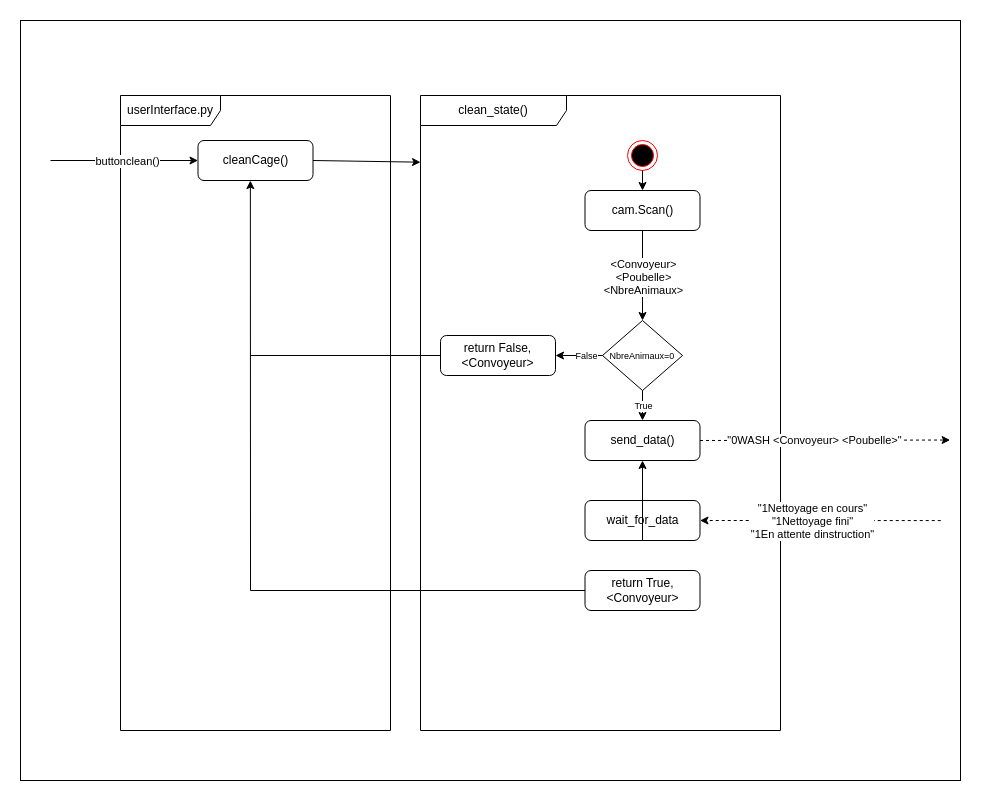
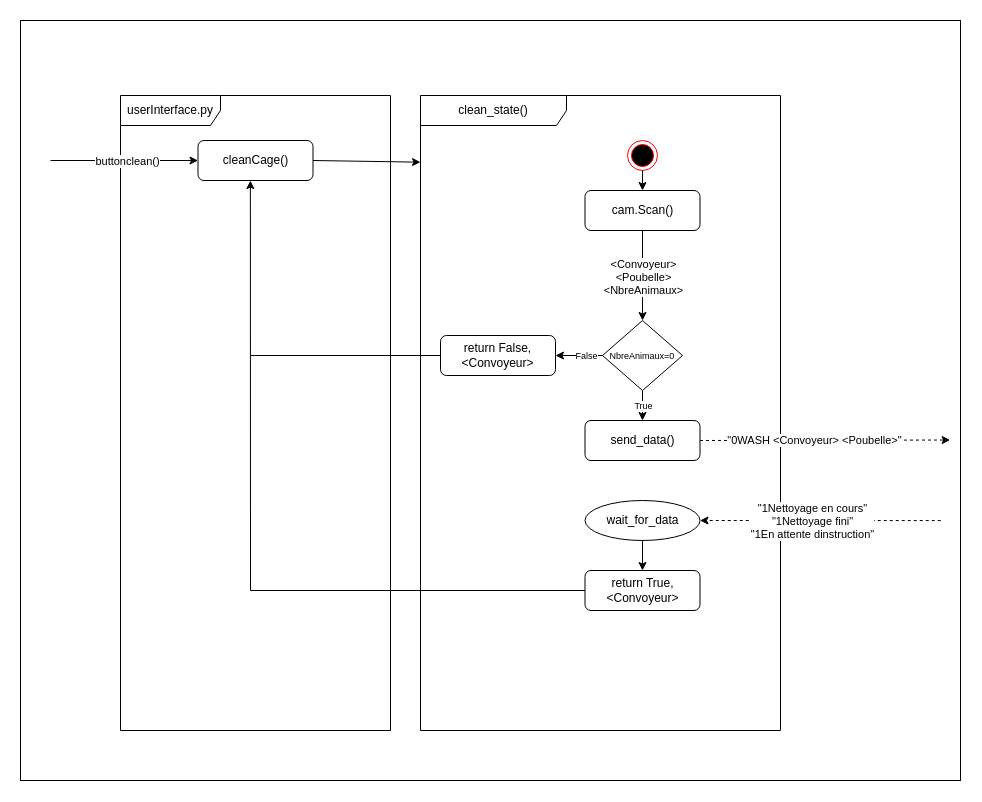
  <mxCell id="0" />
  <mxCell id="1" parent="0" />
  <mxCell id="2" value="" style="rounded=0;whiteSpace=wrap;html=1;" vertex="1" parent="1"><mxGeometry x="20" y="20" width="940" height="760" as="geometry" /></mxCell>
  <mxCell id="3" value="userInterface.py" style="shape=umlFrame;whiteSpace=wrap;html=1;width=100;height=30;" vertex="1" parent="1"><mxGeometry x="120" y="95" width="270" height="635" as="geometry" /></mxCell>
  <mxCell id="4" value="clean_state()" style="shape=umlFrame;whiteSpace=wrap;html=1;width=146;height=30;" vertex="1" parent="1"><mxGeometry x="420" y="95" width="360" height="635" as="geometry" /></mxCell>
  <mxCell id="5" value="" style="endArrow=classic;html=1;rounded=0;entryX=0;entryY=0.5;entryDx=0;entryDy=0;" edge="1" parent="1" target="7"><mxGeometry width="50" height="50" relative="1" as="geometry"><mxPoint x="50" y="160" as="sourcePoint" /><mxPoint x="400" y="230" as="targetPoint" /></mxGeometry></mxCell>
  <mxCell id="6" value="buttonclean()" style="edgeLabel;html=1;align=center;verticalAlign=middle;resizable=0;points=[];" vertex="1" connectable="0" parent="5"><mxGeometry x="-0.278" relative="1" as="geometry"><mxPoint x="23" as="offset" /></mxGeometry></mxCell>
  <mxCell id="7" value="cleanCage()" style="rounded=1;whiteSpace=wrap;html=1;" vertex="1" parent="1"><mxGeometry x="197.5" y="140" width="115" height="40" as="geometry" /></mxCell>
  <mxCell id="8" value="" style="endArrow=classic;html=1;rounded=0;exitX=1;exitY=0.5;exitDx=0;exitDy=0;entryX=0;entryY=0.105;entryDx=0;entryDy=0;entryPerimeter=0;" edge="1" parent="1" source="7" target="4"><mxGeometry width="50" height="50" relative="1" as="geometry"><mxPoint x="350" y="280" as="sourcePoint" /><mxPoint x="420" y="160" as="targetPoint" /></mxGeometry></mxCell>
  <mxCell id="9" value="" style="ellipse;html=1;shape=endState;fillColor=#000000;strokeColor=#ff0000;" vertex="1" parent="1"><mxGeometry x="627" y="140" width="30" height="30" as="geometry" /></mxCell>
  <mxCell id="10" value="cam.Scan()" style="rounded=1;whiteSpace=wrap;html=1;" vertex="1" parent="1"><mxGeometry x="584.5" y="190" width="115" height="40" as="geometry" /></mxCell>
  <mxCell id="11" value="" style="endArrow=classic;html=1;rounded=0;exitX=0.5;exitY=1;exitDx=0;exitDy=0;entryX=0.5;entryY=0;entryDx=0;entryDy=0;" edge="1" parent="1" source="9" target="10"><mxGeometry width="50" height="50" relative="1" as="geometry"><mxPoint x="350" y="280" as="sourcePoint" /><mxPoint x="400" y="230" as="targetPoint" /></mxGeometry></mxCell>
  <mxCell id="12" value="" style="endArrow=classic;html=1;rounded=0;exitX=0.5;exitY=1;exitDx=0;exitDy=0;" edge="1" parent="1" source="10" target="20"><mxGeometry width="50" height="50" relative="1" as="geometry"><mxPoint x="560" y="280" as="sourcePoint" /><mxPoint x="642" y="310" as="targetPoint" /></mxGeometry></mxCell>
  <mxCell id="13" value="&amp;lt;Convoyeur&amp;gt;&lt;br&gt;&amp;lt;Poubelle&amp;gt;&lt;br&gt;&amp;lt;NbreAnimaux&amp;gt;" style="edgeLabel;html=1;align=center;verticalAlign=middle;resizable=0;points=[];" vertex="1" connectable="0" parent="12"><mxGeometry x="-0.45" relative="1" as="geometry"><mxPoint y="21" as="offset" /></mxGeometry></mxCell>
  <mxCell id="14" value="send_data()" style="rounded=1;whiteSpace=wrap;html=1;" vertex="1" parent="1"><mxGeometry x="584.5" y="420" width="115" height="40" as="geometry" /></mxCell>
  <mxCell id="15" value="" style="endArrow=classic;html=1;rounded=0;exitX=1;exitY=0.5;exitDx=0;exitDy=0;dashed=1;entryX=0.989;entryY=0.552;entryDx=0;entryDy=0;entryPerimeter=0;" edge="1" parent="1" source="14" target="2"><mxGeometry width="50" height="50" relative="1" as="geometry"><mxPoint x="430" y="390" as="sourcePoint" /><mxPoint x="909.76" y="439.88" as="targetPoint" /></mxGeometry></mxCell>
  <mxCell id="16" value="&quot;0WASH &amp;lt;Convoyeur&amp;gt; &amp;lt;Poubelle&amp;gt;&quot;" style="edgeLabel;html=1;align=center;verticalAlign=middle;resizable=0;points=[];" vertex="1" connectable="0" parent="15"><mxGeometry x="0.182" y="-1" relative="1" as="geometry"><mxPoint x="-34" y="-1" as="offset" /></mxGeometry></mxCell>
  <mxCell id="17" value="" style="endArrow=classic;html=1;rounded=0;dashed=1;exitX=0.979;exitY=0.658;exitDx=0;exitDy=0;exitPerimeter=0;entryX=1;entryY=0.5;entryDx=0;entryDy=0;" edge="1" parent="1" source="2" target="19"><mxGeometry width="50" height="50" relative="1" as="geometry"><mxPoint x="909.76" y="519.95" as="sourcePoint" /><mxPoint x="550" y="340" as="targetPoint" /></mxGeometry></mxCell>
  <mxCell id="18" value="&quot;1Nettoyage en cours&quot;&lt;br&gt;&quot;1Nettoyage fini&quot;&lt;br&gt;&quot;1En attente dinstruction&quot;" style="edgeLabel;html=1;align=center;verticalAlign=middle;resizable=0;points=[];" vertex="1" connectable="0" parent="17"><mxGeometry x="0.245" relative="1" as="geometry"><mxPoint x="21" as="offset" /></mxGeometry></mxCell>
- <mxCell id="19" value="wait_for_data" style="rounded=1;whiteSpace=wrap;html=1;" vertex="1" parent="1"><mxGeometry x="584.5" y="500" width="115" height="40" as="geometry" /></mxCell>
+ <mxCell id="19" value="wait_for_data" style="ellipse;whiteSpace=wrap;html=1;" vertex="1" parent="1"><mxGeometry x="584.5" y="500" width="115" height="40" as="geometry" /></mxCell>
  <mxCell id="20" value="&lt;font style=&quot;font-size: 9px&quot;&gt;NbreAnimaux=0&lt;/font&gt;" style="rhombus;whiteSpace=wrap;html=1;" vertex="1" parent="1"><mxGeometry x="602" y="320" width="80" height="70" as="geometry" /></mxCell>
  <mxCell id="21" value="" style="endArrow=classic;html=1;rounded=0;fontSize=9;exitX=0.5;exitY=1;exitDx=0;exitDy=0;entryX=0.5;entryY=0;entryDx=0;entryDy=0;" edge="1" parent="1" source="20" target="14"><mxGeometry width="50" height="50" relative="1" as="geometry"><mxPoint x="420" y="430" as="sourcePoint" /><mxPoint x="470" y="380" as="targetPoint" /></mxGeometry></mxCell>
  <mxCell id="22" value="True" style="edgeLabel;html=1;align=center;verticalAlign=middle;resizable=0;points=[];fontSize=9;" vertex="1" connectable="0" parent="21"><mxGeometry x="-0.567" relative="1" as="geometry"><mxPoint y="9" as="offset" /></mxGeometry></mxCell>
- <mxCell id="23" value="" style="endArrow=classic;html=1;rounded=0;fontSize=9;exitX=0.5;exitY=1;exitDx=0;exitDy=0;" edge="1" parent="1" source="19" target="14"><mxGeometry width="50" height="50" relative="1" as="geometry"><mxPoint x="530" y="420" as="sourcePoint" /><mxPoint x="580" y="370" as="targetPoint" /></mxGeometry></mxCell>
+ <mxCell id="23" value="" style="endArrow=classic;html=1;rounded=0;fontSize=9;exitX=0.5;exitY=1;exitDx=0;exitDy=0;entryX=0.5;entryY=0;entryDx=0;entryDy=0;" edge="1" parent="1" source="19" target="24"><mxGeometry width="50" height="50" relative="1" as="geometry"><mxPoint x="530" y="420" as="sourcePoint" /><mxPoint x="580" y="370" as="targetPoint" /></mxGeometry></mxCell>
  <mxCell id="24" value="return True, &amp;lt;Convoyeur&amp;gt;" style="rounded=1;whiteSpace=wrap;html=1;" vertex="1" parent="1"><mxGeometry x="584.5" y="570" width="115" height="40" as="geometry" /></mxCell>
  <mxCell id="25" value="" style="endArrow=classic;html=1;rounded=0;fontSize=9;exitX=0;exitY=0.5;exitDx=0;exitDy=0;entryX=1;entryY=0.5;entryDx=0;entryDy=0;" edge="1" parent="1" source="20" target="28"><mxGeometry width="50" height="50" relative="1" as="geometry"><mxPoint x="530" y="480" as="sourcePoint" /><mxPoint x="580" y="430" as="targetPoint" /></mxGeometry></mxCell>
  <mxCell id="26" value="False" style="edgeLabel;html=1;align=center;verticalAlign=middle;resizable=0;points=[];fontSize=9;" vertex="1" connectable="0" parent="25"><mxGeometry x="-0.641" relative="1" as="geometry"><mxPoint x="-9" as="offset" /></mxGeometry></mxCell>
  <mxCell id="27" value="" style="endArrow=classic;html=1;rounded=0;fontSize=9;exitX=0;exitY=0.5;exitDx=0;exitDy=0;entryX=0.481;entryY=0.134;entryDx=0;entryDy=0;entryPerimeter=0;" edge="1" parent="1" source="24" target="3"><mxGeometry width="50" height="50" relative="1" as="geometry"><mxPoint x="450" y="480" as="sourcePoint" /><mxPoint x="500" y="430" as="targetPoint" /><Array as="points"><mxPoint x="250" y="590" /></Array></mxGeometry></mxCell>
  <mxCell id="28" value="return False, &amp;lt;Convoyeur&amp;gt;" style="rounded=1;whiteSpace=wrap;html=1;" vertex="1" parent="1"><mxGeometry x="440" y="335" width="115" height="40" as="geometry" /></mxCell>
  <mxCell id="29" value="" style="endArrow=none;html=1;rounded=0;fontSize=9;exitX=0;exitY=0.5;exitDx=0;exitDy=0;" edge="1" parent="1" source="28"><mxGeometry width="50" height="50" relative="1" as="geometry"><mxPoint x="430" y="310" as="sourcePoint" /><mxPoint x="250" y="355" as="targetPoint" /></mxGeometry></mxCell>
